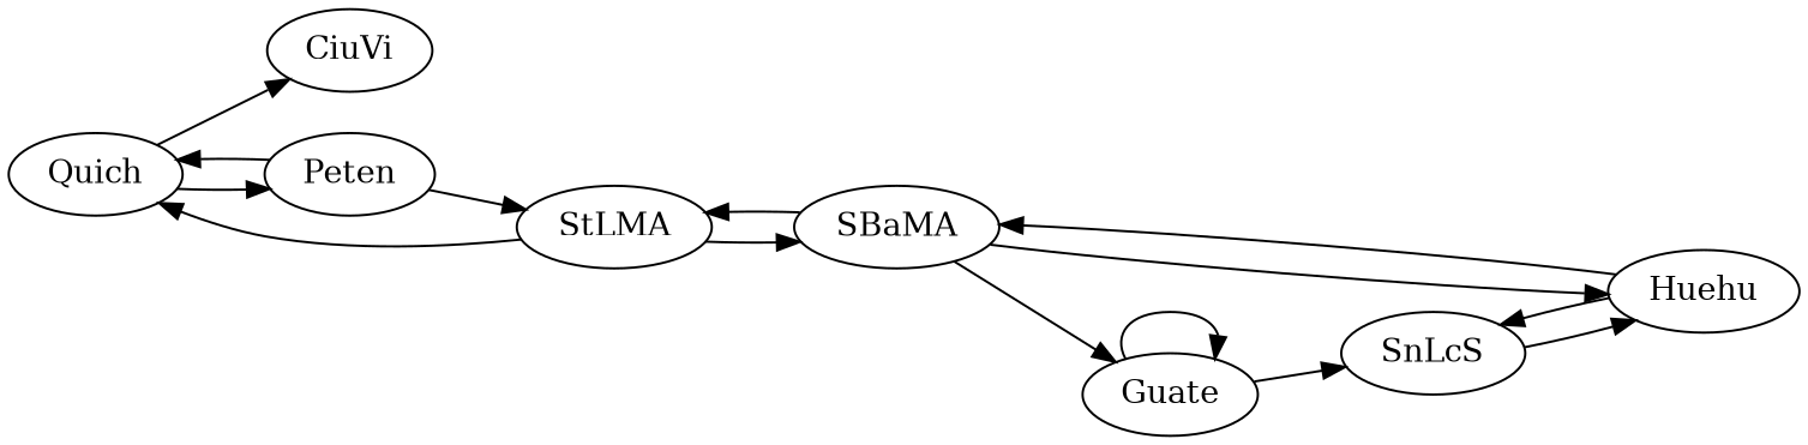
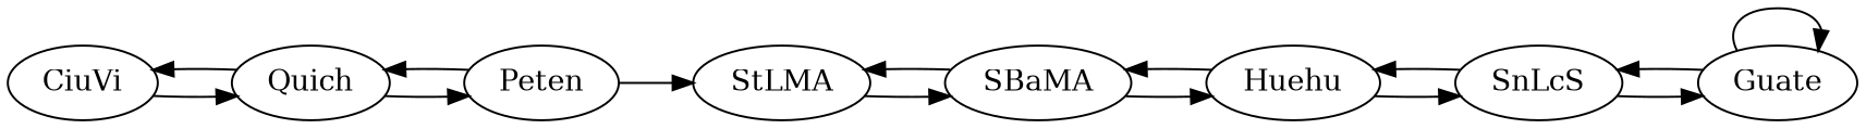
  digraph {
    rankdir=LR
    CiuVi
    Quich
    Peten
    StLMA
    SBaMA
    Huehu
    SnLcS
    Guate
-   StLMA -> Quich
+   CiuVi -> Quich
    Quich -> CiuVi
    Quich -> Peten
    Peten -> Quich
    Peten -> StLMA
    StLMA -> SBaMA
    SBaMA -> StLMA
    SBaMA -> Huehu
    Huehu -> SBaMA
    Huehu -> SnLcS
    SnLcS -> Huehu
-   SBaMA -> Guate
+   SnLcS -> Guate
    Guate -> SnLcS
    Guate -> Guate
  }
